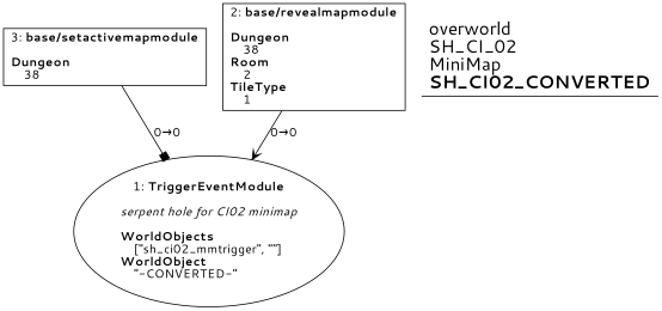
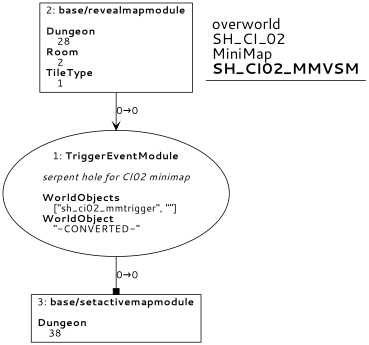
  digraph {
    fontname="Segoe UI"
    splines=spline
    node [fontname="Segoe UI" shape=box]
    edge [fontname="Segoe UI"]
    n1 [label=<1: <b>TriggerEventModule</b><br/><br/><i>serpent hole for CI02 minimap<br align="left"/></i><br align="left"/><b>WorldObjects</b><br align="left"/>    [&quot;sh_ci02_mmtrigger&quot;, &quot;&quot;]<br align="left"/><b>WorldObject</b><br align="left"/>    &quot;-CONVERTED-&quot;<br align="left"/>> shape=oval]
    n2 [label=<3: <b>base/setactivemapmodule</b><br/><br/><b>Dungeon</b><br align="left"/>    38<br align="left"/>>]
-   n3 [label=<2: <b>base/revealmapmodule</b><br/><br/><b>Dungeon</b><br align="left"/>    38<br align="left"/><b>Room</b><br align="left"/>    2<br align="left"/><b>TileType</b><br align="left"/>    1<br align="left"/>>]
-   n4 [label=<<font point-size="20">overworld<br align="left"/>SH_CI_02<br align="left"/>MiniMap<br align="left"/><b>SH_CI02_CONVERTED</b><br align="left"/></font>> shape=underline]
-   n2 -> n1 [arrowhead=box label="0→0"]
+   n3 [label=<2: <b>base/revealmapmodule</b><br/><br/><b>Dungeon</b><br align="left"/>    28<br align="left"/><b>Room</b><br align="left"/>    2<br align="left"/><b>TileType</b><br align="left"/>    1<br align="left"/>>]
+   n4 [label=<<font point-size="20">overworld<br align="left"/>SH_CI_02<br align="left"/>MiniMap<br align="left"/><b>SH_CI02_MMVSM</b><br align="left"/></font>> shape=underline]
+   n1 -> n2 [arrowhead=box label="0→0"]
    n3 -> n1 [arrowhead=vee label="0→0"]
  }
